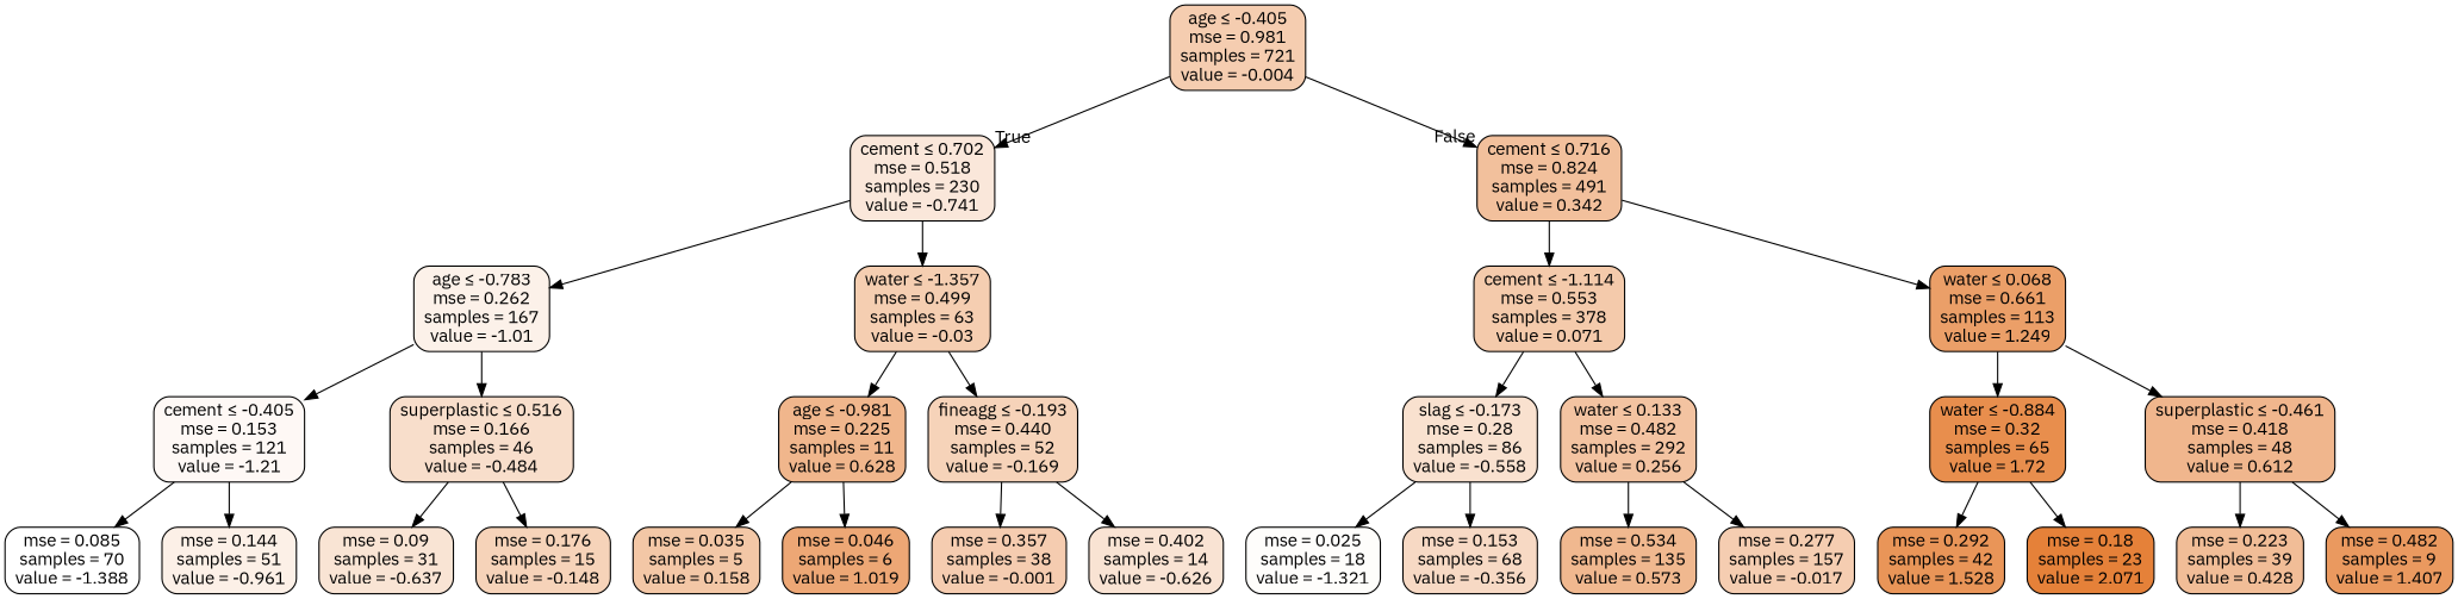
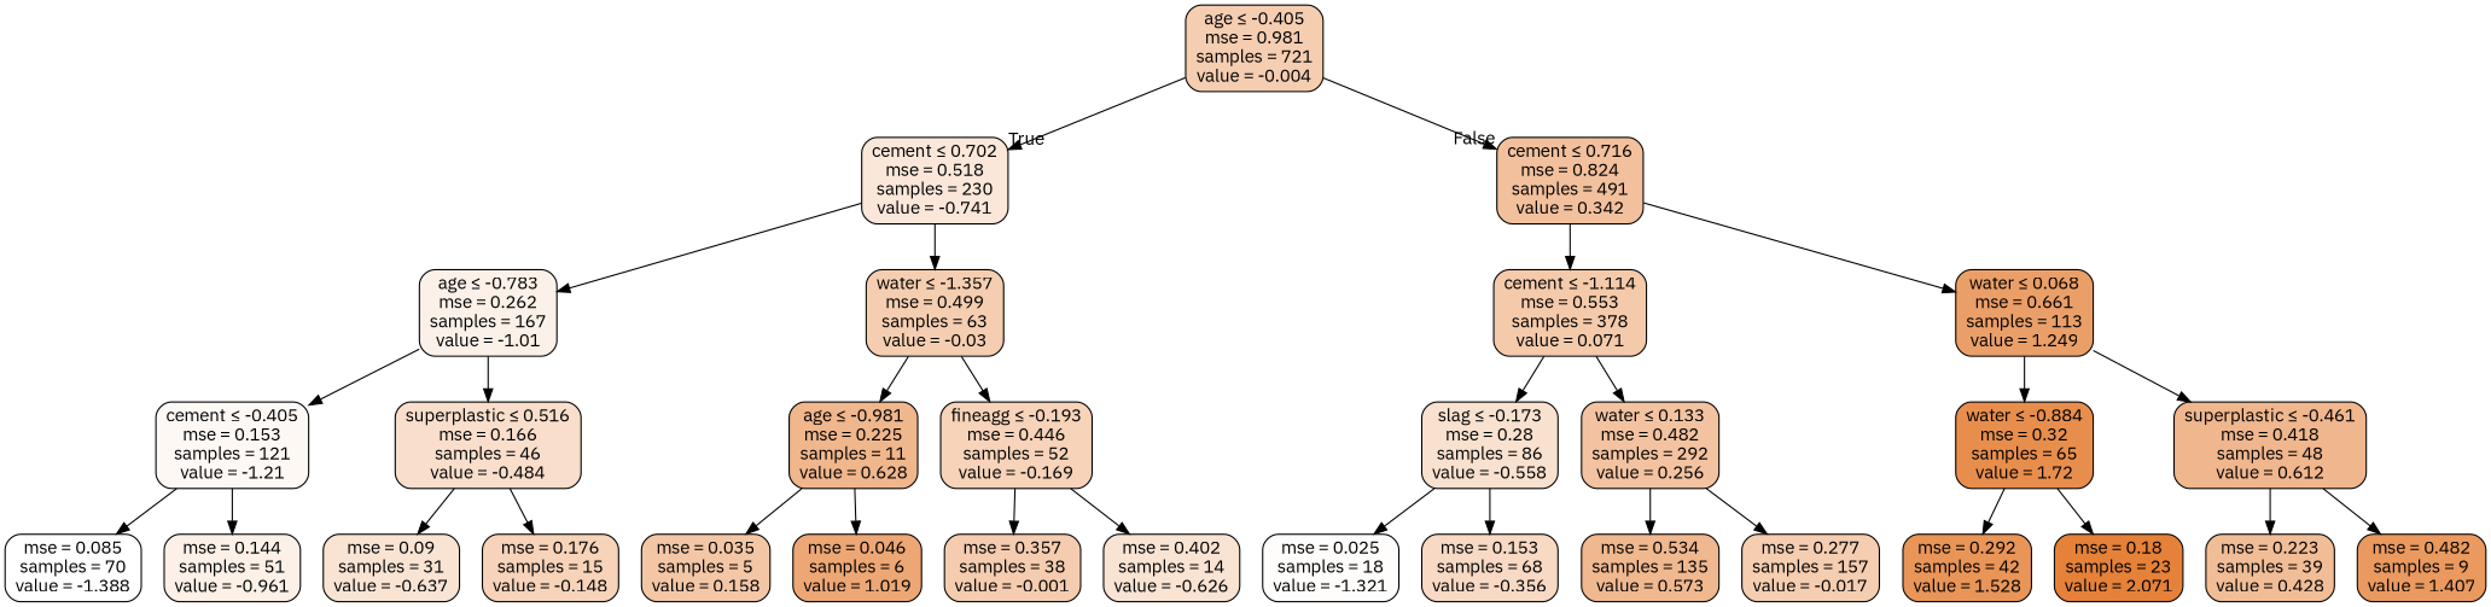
  digraph {
    fontname="IBM Plex Sans"
    node [color=black fillcolor="#f6d3b9" fontname="IBM Plex Sans" shape=box style="filled, rounded"]
    edge [fontname="IBM Plex Sans"]
    n1 [fillcolor="#f5cdb0" label=<age &le; -0.405<br/>mse = 0.981<br/>samples = 721<br/>value = -0.004>]
    n2 [fillcolor="#fae7da" label=<cement &le; 0.702<br/>mse = 0.518<br/>samples = 230<br/>value = -0.741>]
    n3 [fillcolor="#f2c09c" label=<cement &le; 0.716<br/>mse = 0.824<br/>samples = 491<br/>value = 0.342>]
    n4 [fillcolor="#fcf1e9" label=<age &le; -0.783<br/>mse = 0.262<br/>samples = 167<br/>value = -1.01>]
    n5 [fillcolor="#f5ceb1" label=<water &le; -1.357<br/>mse = 0.499<br/>samples = 63<br/>value = -0.03>]
    n6 [fillcolor="#f4caab" label=<cement &le; -1.114<br/>mse = 0.553<br/>samples = 378<br/>value = 0.071>]
    n7 [fillcolor="#eb9f68" label=<water &le; 0.068<br/>mse = 0.661<br/>samples = 113<br/>value = 1.249>]
    n8 [fillcolor="#fef8f5" label=<cement &le; -0.405<br/>mse = 0.153<br/>samples = 121<br/>value = -1.21>]
    n9 [fillcolor="#f8decb" label=<superplastic &le; 0.516<br/>mse = 0.166<br/>samples = 46<br/>value = -0.484>]
    n10 [fillcolor="#f0b68c" label=<age &le; -0.981<br/>mse = 0.225<br/>samples = 11<br/>value = 0.628>]
-   n11 [label=<fineagg &le; -0.193<br/>mse = 0.440<br/>samples = 52<br/>value = -0.169>]
+   n11 [label=<fineagg &le; -0.193<br/>mse = 0.446<br/>samples = 52<br/>value = -0.169>]
    n12 [fillcolor="#ffffff" label=<mse = 0.085<br/>samples = 70<br/>value = -1.388>]
    n13 [fillcolor="#fcf0e7" label=<mse = 0.144<br/>samples = 51<br/>value = -0.961>]
    n14 [fillcolor="#f9e4d4" label=<mse = 0.09<br/>samples = 31<br/>value = -0.637>]
    n15 [label=<mse = 0.176<br/>samples = 15<br/>value = -0.148>]
    n16 [fillcolor="#f3c7a6" label=<mse = 0.035<br/>samples = 5<br/>value = 0.158>]
    n17 [fillcolor="#eda775" label=<mse = 0.046<br/>samples = 6<br/>value = 1.019>]
    n18 [fillcolor="#f5ccb0" label=<mse = 0.357<br/>samples = 38<br/>value = -0.001>]
    n19 [fillcolor="#f9e3d3" label=<mse = 0.402<br/>samples = 14<br/>value = -0.626>]
    n20 [fillcolor="#f9e1cf" label=<slag &le; -0.173<br/>mse = 0.28<br/>samples = 86<br/>value = -0.558>]
    n21 [fillcolor="#f3c3a1" label=<water &le; 0.133<br/>mse = 0.482<br/>samples = 292<br/>value = 0.256>]
    n22 [fillcolor="#e88e4d" label=<water &le; -0.884<br/>mse = 0.32<br/>samples = 65<br/>value = 1.72>]
    n23 [fillcolor="#f0b68d" label=<superplastic &le; -0.461<br/>mse = 0.418<br/>samples = 48<br/>value = 0.612>]
    n24 [fillcolor="#fefdfb" label=<mse = 0.025<br/>samples = 18<br/>value = -1.321>]
    n25 [fillcolor="#f7d9c4" label=<mse = 0.153<br/>samples = 68<br/>value = -0.356>]
    n26 [fillcolor="#f0b88f" label=<mse = 0.534<br/>samples = 135<br/>value = 0.573>]
    n27 [fillcolor="#f5cdb1" label=<mse = 0.277<br/>samples = 157<br/>value = -0.017>]
    n28 [fillcolor="#e99558" label=<mse = 0.292<br/>samples = 42<br/>value = 1.528>]
    n29 [fillcolor="#e58139" label=<mse = 0.18<br/>samples = 23<br/>value = 2.071>]
    n30 [fillcolor="#f1bd97" label=<mse = 0.223<br/>samples = 39<br/>value = 0.428>]
    n31 [fillcolor="#ea995f" label=<mse = 0.482<br/>samples = 9<br/>value = 1.407>]
    n1 -> n2 [headlabel=True labelangle=45 labeldistance=2.5]
    n1 -> n3 [headlabel=False labelangle=-45 labeldistance=2.5]
    n2 -> n4
    n2 -> n5
    n3 -> n6
    n3 -> n7
    n4 -> n8
    n4 -> n9
    n5 -> n10
    n5 -> n11
    n6 -> n20
    n6 -> n21
    n7 -> n22
    n7 -> n23
    n8 -> n12
    n8 -> n13
    n9 -> n14
    n9 -> n15
    n10 -> n16
    n10 -> n17
    n11 -> n18
    n11 -> n19
    n20 -> n24
    n20 -> n25
    n21 -> n26
    n21 -> n27
    n22 -> n28
    n22 -> n29
    n23 -> n30
    n23 -> n31
  }
